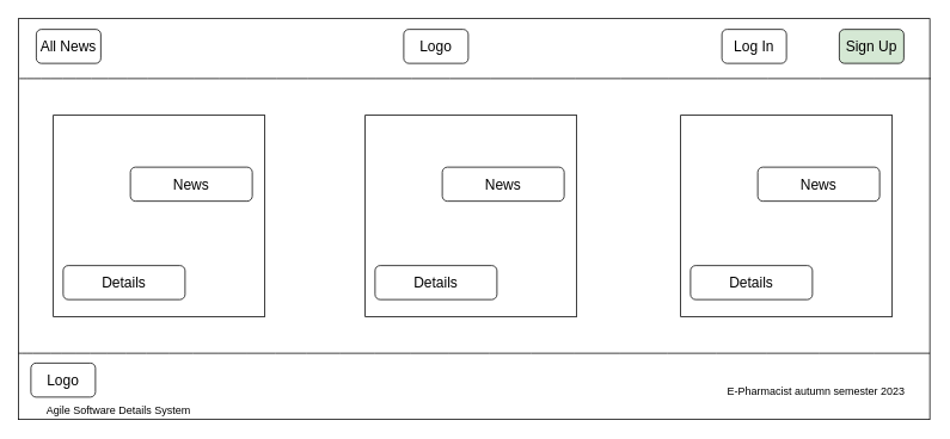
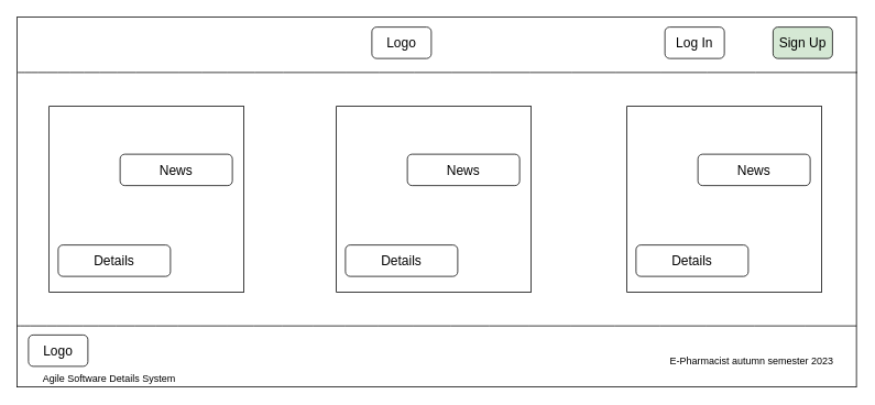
  <mxCell id="0" />
  <mxCell id="1" parent="0" />
  <mxCell id="2" value="" style="rounded=0;whiteSpace=wrap;html=1;fontSize=16;" vertex="1" parent="1"><mxGeometry x="20" y="20" width="1017" height="448" as="geometry" /></mxCell>
- <mxCell id="3" value="All News" style="rounded=1;whiteSpace=wrap;html=1;fontSize=16;" vertex="1" parent="1"><mxGeometry x="40" y="32" width="72" height="38" as="geometry" /></mxCell>
  <mxCell id="4" value="Logo" style="rounded=1;whiteSpace=wrap;html=1;fontSize=16;" vertex="1" parent="1"><mxGeometry x="450" y="32" width="72" height="38" as="geometry" /></mxCell>
  <mxCell id="5" value="Log In" style="rounded=1;whiteSpace=wrap;html=1;fontSize=16;" vertex="1" parent="1"><mxGeometry x="805" y="32" width="72" height="38" as="geometry" /></mxCell>
  <mxCell id="6" value="Sign Up" style="rounded=1;whiteSpace=wrap;html=1;fontSize=16;fillColor=#d5e8d4;" vertex="1" parent="1"><mxGeometry x="936" y="32" width="72" height="38" as="geometry" /></mxCell>
  <mxCell id="7" value="" style="endArrow=none;html=1;rounded=0;fontSize=12;startSize=8;endSize=8;curved=1;" edge="1" parent="1"><mxGeometry width="50" height="50" relative="1" as="geometry"><mxPoint x="21" y="87" as="sourcePoint" /><mxPoint x="1038" y="87" as="targetPoint" /></mxGeometry></mxCell>
  <mxCell id="8" value="News" style="rounded=1;whiteSpace=wrap;html=1;fontSize=16;" vertex="1" parent="1"><mxGeometry x="145" y="248" width="136" height="38" as="geometry" /></mxCell>
  <mxCell id="9" value="News" style="rounded=1;whiteSpace=wrap;html=1;fontSize=16;" vertex="1" parent="1"><mxGeometry x="493" y="248" width="136" height="38" as="geometry" /></mxCell>
  <mxCell id="10" value="" style="rounded=0;whiteSpace=wrap;html=1;fontSize=16;" vertex="1" parent="1"><mxGeometry x="759" y="128" width="236" height="225" as="geometry" /></mxCell>
  <mxCell id="11" value="News" style="rounded=1;whiteSpace=wrap;html=1;fontSize=16;" vertex="1" parent="1"><mxGeometry x="845" y="186" width="136" height="38" as="geometry" /></mxCell>
  <mxCell id="12" value="" style="endArrow=none;html=1;rounded=0;fontSize=12;startSize=8;endSize=8;curved=1;" edge="1" parent="1"><mxGeometry width="50" height="50" relative="1" as="geometry"><mxPoint x="20" y="394" as="sourcePoint" /><mxPoint x="1037" y="394" as="targetPoint" /></mxGeometry></mxCell>
  <mxCell id="13" value="" style="rounded=0;whiteSpace=wrap;html=1;fontSize=16;" vertex="1" parent="1"><mxGeometry x="59" y="128" width="236" height="225" as="geometry" /></mxCell>
  <mxCell id="14" value="Details" style="rounded=1;whiteSpace=wrap;html=1;fontSize=16;" vertex="1" parent="1"><mxGeometry x="70" y="296" width="136" height="38" as="geometry" /></mxCell>
  <mxCell id="15" value="News" style="rounded=1;whiteSpace=wrap;html=1;fontSize=16;" vertex="1" parent="1"><mxGeometry x="145" y="186" width="136" height="38" as="geometry" /></mxCell>
  <mxCell id="16" value="" style="rounded=0;whiteSpace=wrap;html=1;fontSize=16;" vertex="1" parent="1"><mxGeometry x="407" y="128" width="236" height="225" as="geometry" /></mxCell>
  <mxCell id="17" value="News" style="rounded=1;whiteSpace=wrap;html=1;fontSize=16;" vertex="1" parent="1"><mxGeometry x="493" y="186" width="136" height="38" as="geometry" /></mxCell>
  <mxCell id="18" value="Details" style="rounded=1;whiteSpace=wrap;html=1;fontSize=16;" vertex="1" parent="1"><mxGeometry x="418" y="296" width="136" height="38" as="geometry" /></mxCell>
  <mxCell id="19" value="Details" style="rounded=1;whiteSpace=wrap;html=1;fontSize=16;" vertex="1" parent="1"><mxGeometry x="770" y="296" width="136" height="38" as="geometry" /></mxCell>
  <mxCell id="20" value="Logo" style="rounded=1;whiteSpace=wrap;html=1;fontSize=16;" vertex="1" parent="1"><mxGeometry x="34" y="405" width="72" height="38" as="geometry" /></mxCell>
  <mxCell id="21" value="&lt;font style=&quot;font-size: 12px;&quot;&gt;Agile Software Details System&lt;/font&gt;" style="text;html=1;strokeColor=none;fillColor=none;align=center;verticalAlign=middle;whiteSpace=wrap;rounded=0;fontSize=16;" vertex="1" parent="1"><mxGeometry x="26" y="444" width="212" height="24" as="geometry" /></mxCell>
  <mxCell id="22" value="&lt;font style=&quot;font-size: 12px;&quot;&gt;E-Pharmacist autumn semester 2023&amp;nbsp;&lt;/font&gt;" style="text;html=1;strokeColor=none;fillColor=none;align=center;verticalAlign=middle;whiteSpace=wrap;rounded=0;fontSize=16;" vertex="1" parent="1"><mxGeometry x="802" y="423" width="220" height="24" as="geometry" /></mxCell>
